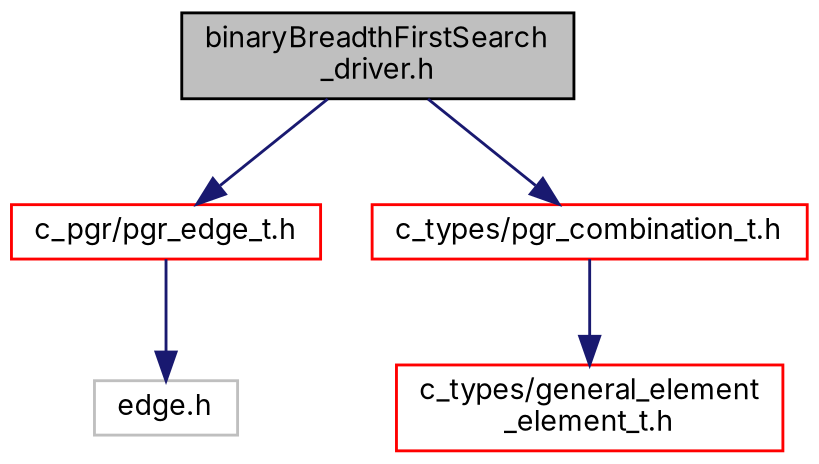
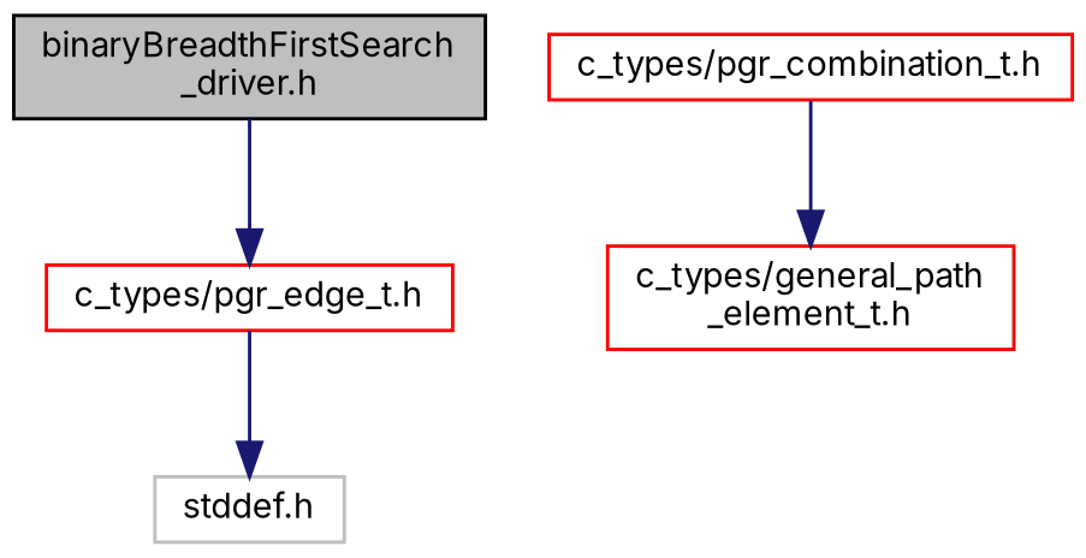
  digraph {
    fontname=Inter
    node [color=red fillcolor=white fontname=Inter fontsize=10 shape=record style=filled]
    edge [color=midnightblue fontname=Inter fontsize=10 labelfontname=Helvetica labelfontsize=10 style=solid]
    n1 [color=black fillcolor=grey75 fontcolor=black height=0.2 label="binaryBreadthFirstSearch\l_driver.h" width=0.4]
-   n2 [height=0.2 label="c_pgr/pgr_edge_t.h" width=0.4]
+   n2 [height=0.2 label="c_types/pgr_edge_t.h" width=0.4]
    n3 [height=0.2 label="c_types/pgr_combination_t.h" width=0.4]
-   n4 [color=grey75 height=0.2 label="edge.h" width=0.4]
-   n5 [height=0.2 label="c_types/general_element\l_element_t.h" width=0.4]
+   n4 [color=grey75 height=0.2 label="stddef.h" width=0.4]
+   n5 [height=0.2 label="c_types/general_path\l_element_t.h" width=0.4]
    n1 -> n2
-   n1 -> n3
    n2 -> n4
    n3 -> n5
  }
